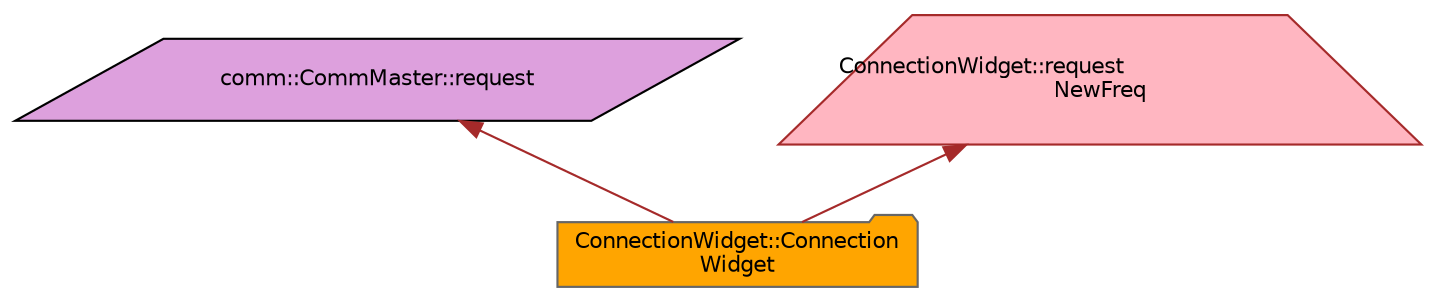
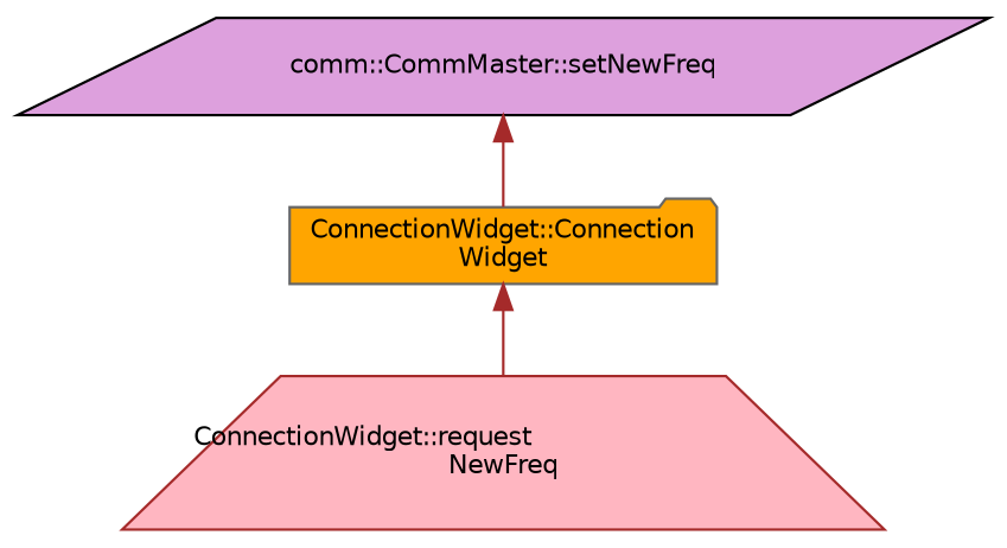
  digraph {
    rankdir=TB
    node [fontname=Helvetica fontsize=10 style=filled]
    edge [color=brown dir=back fontname=Helvetica fontsize=10 labelfontname=Helvetica labelfontsize=10 style=solid]
-   n1 [color=black fillcolor=plum fontcolor=black height=0.2 label="comm::CommMaster::request" shape=parallelogram width=0.4]
+   n1 [color=black fillcolor=plum fontcolor=black height=0.2 label="comm::CommMaster::setNewFreq" shape=parallelogram width=0.4]
    n2 [color=gray40 fillcolor=orange height=0.2 label="ConnectionWidget::Connection\lWidget" shape=folder width=0.4]
    n3 [color=brown fillcolor=lightpink height=0.2 label="ConnectionWidget::request\lNewFreq" shape=trapezium width=0.4]
    n1 -> n2
-   n3 -> n2
+   n2 -> n3
  }
